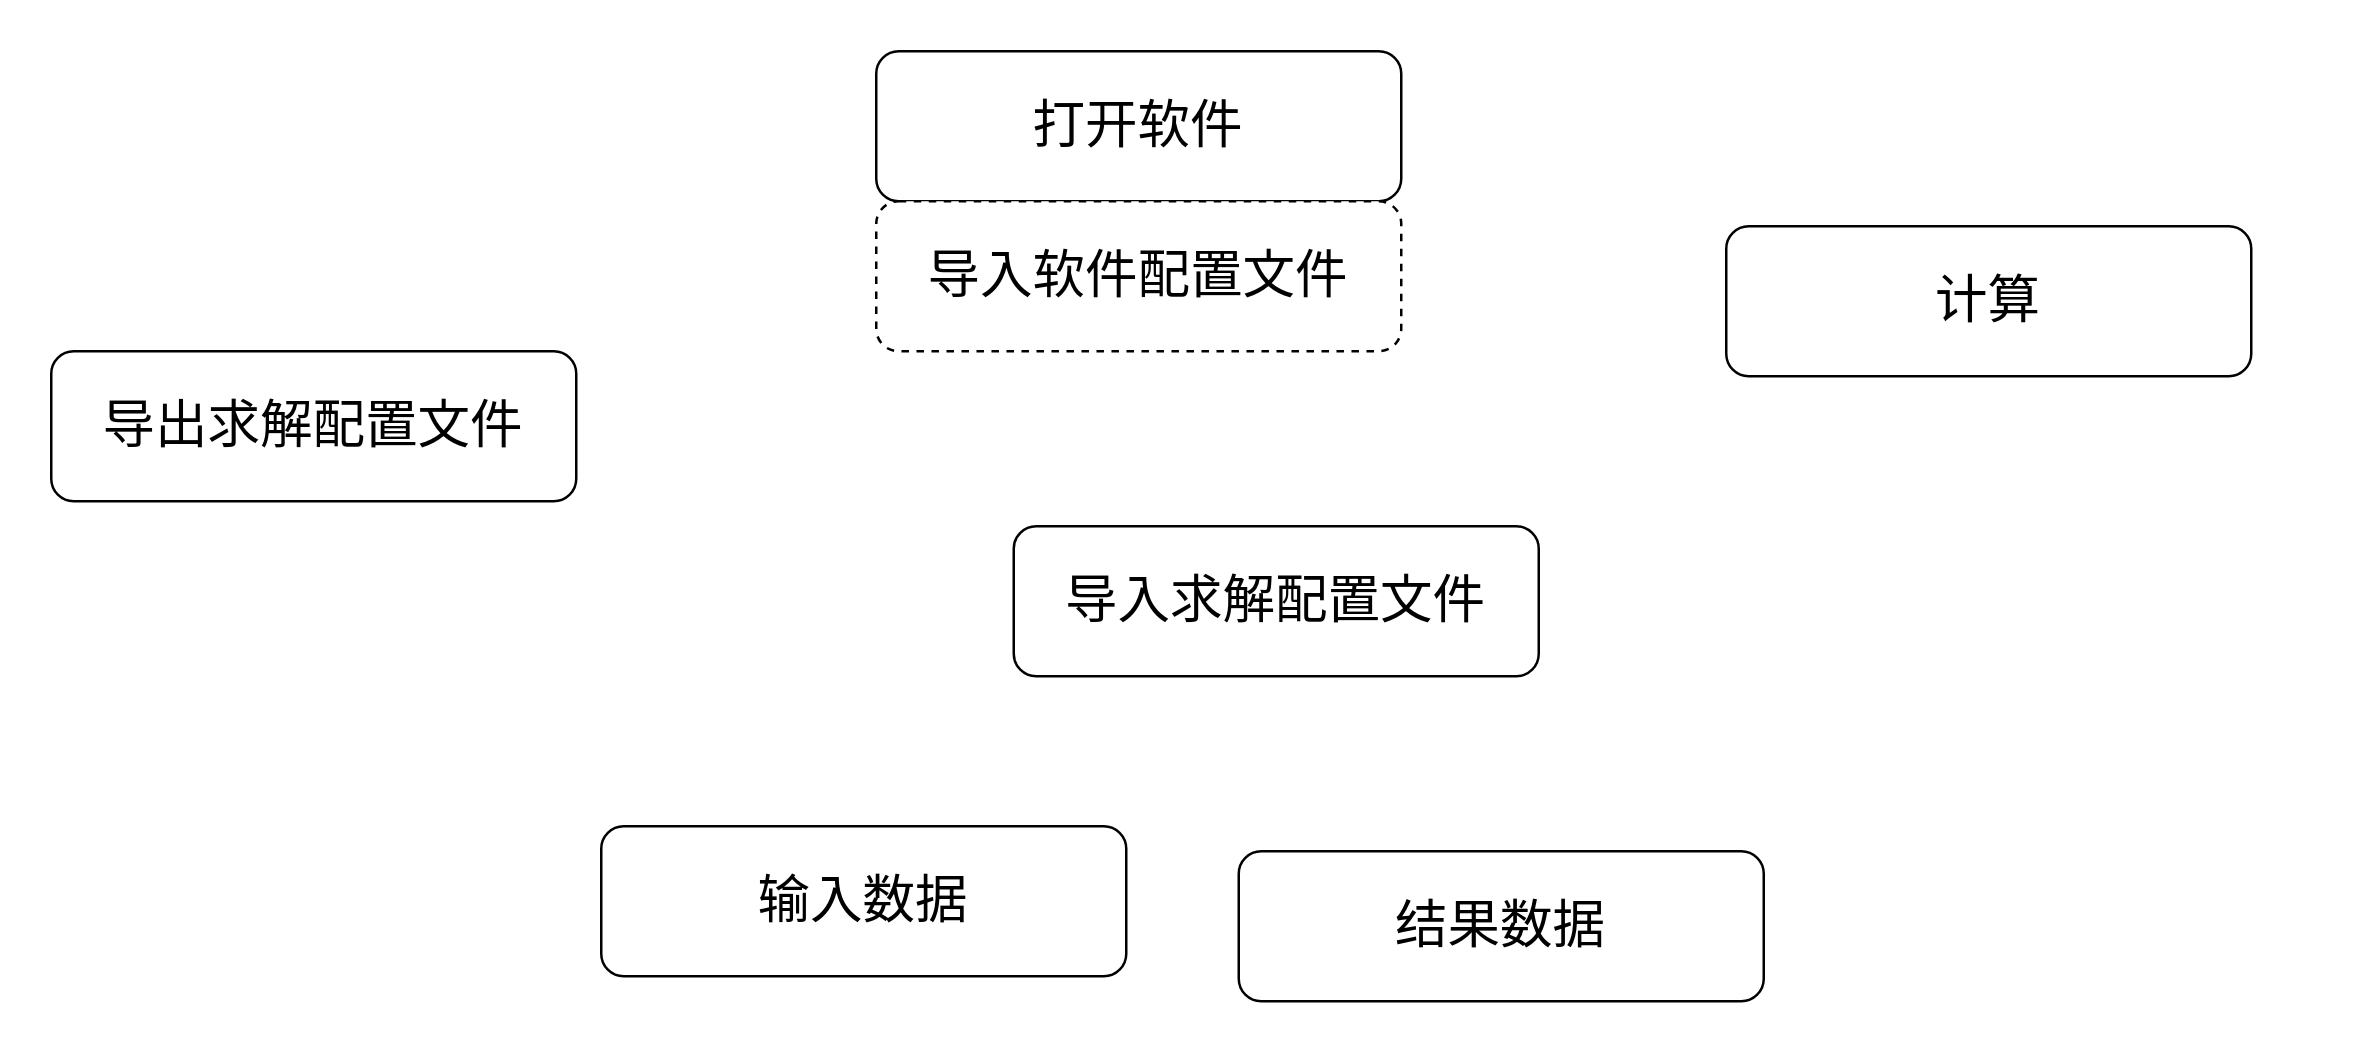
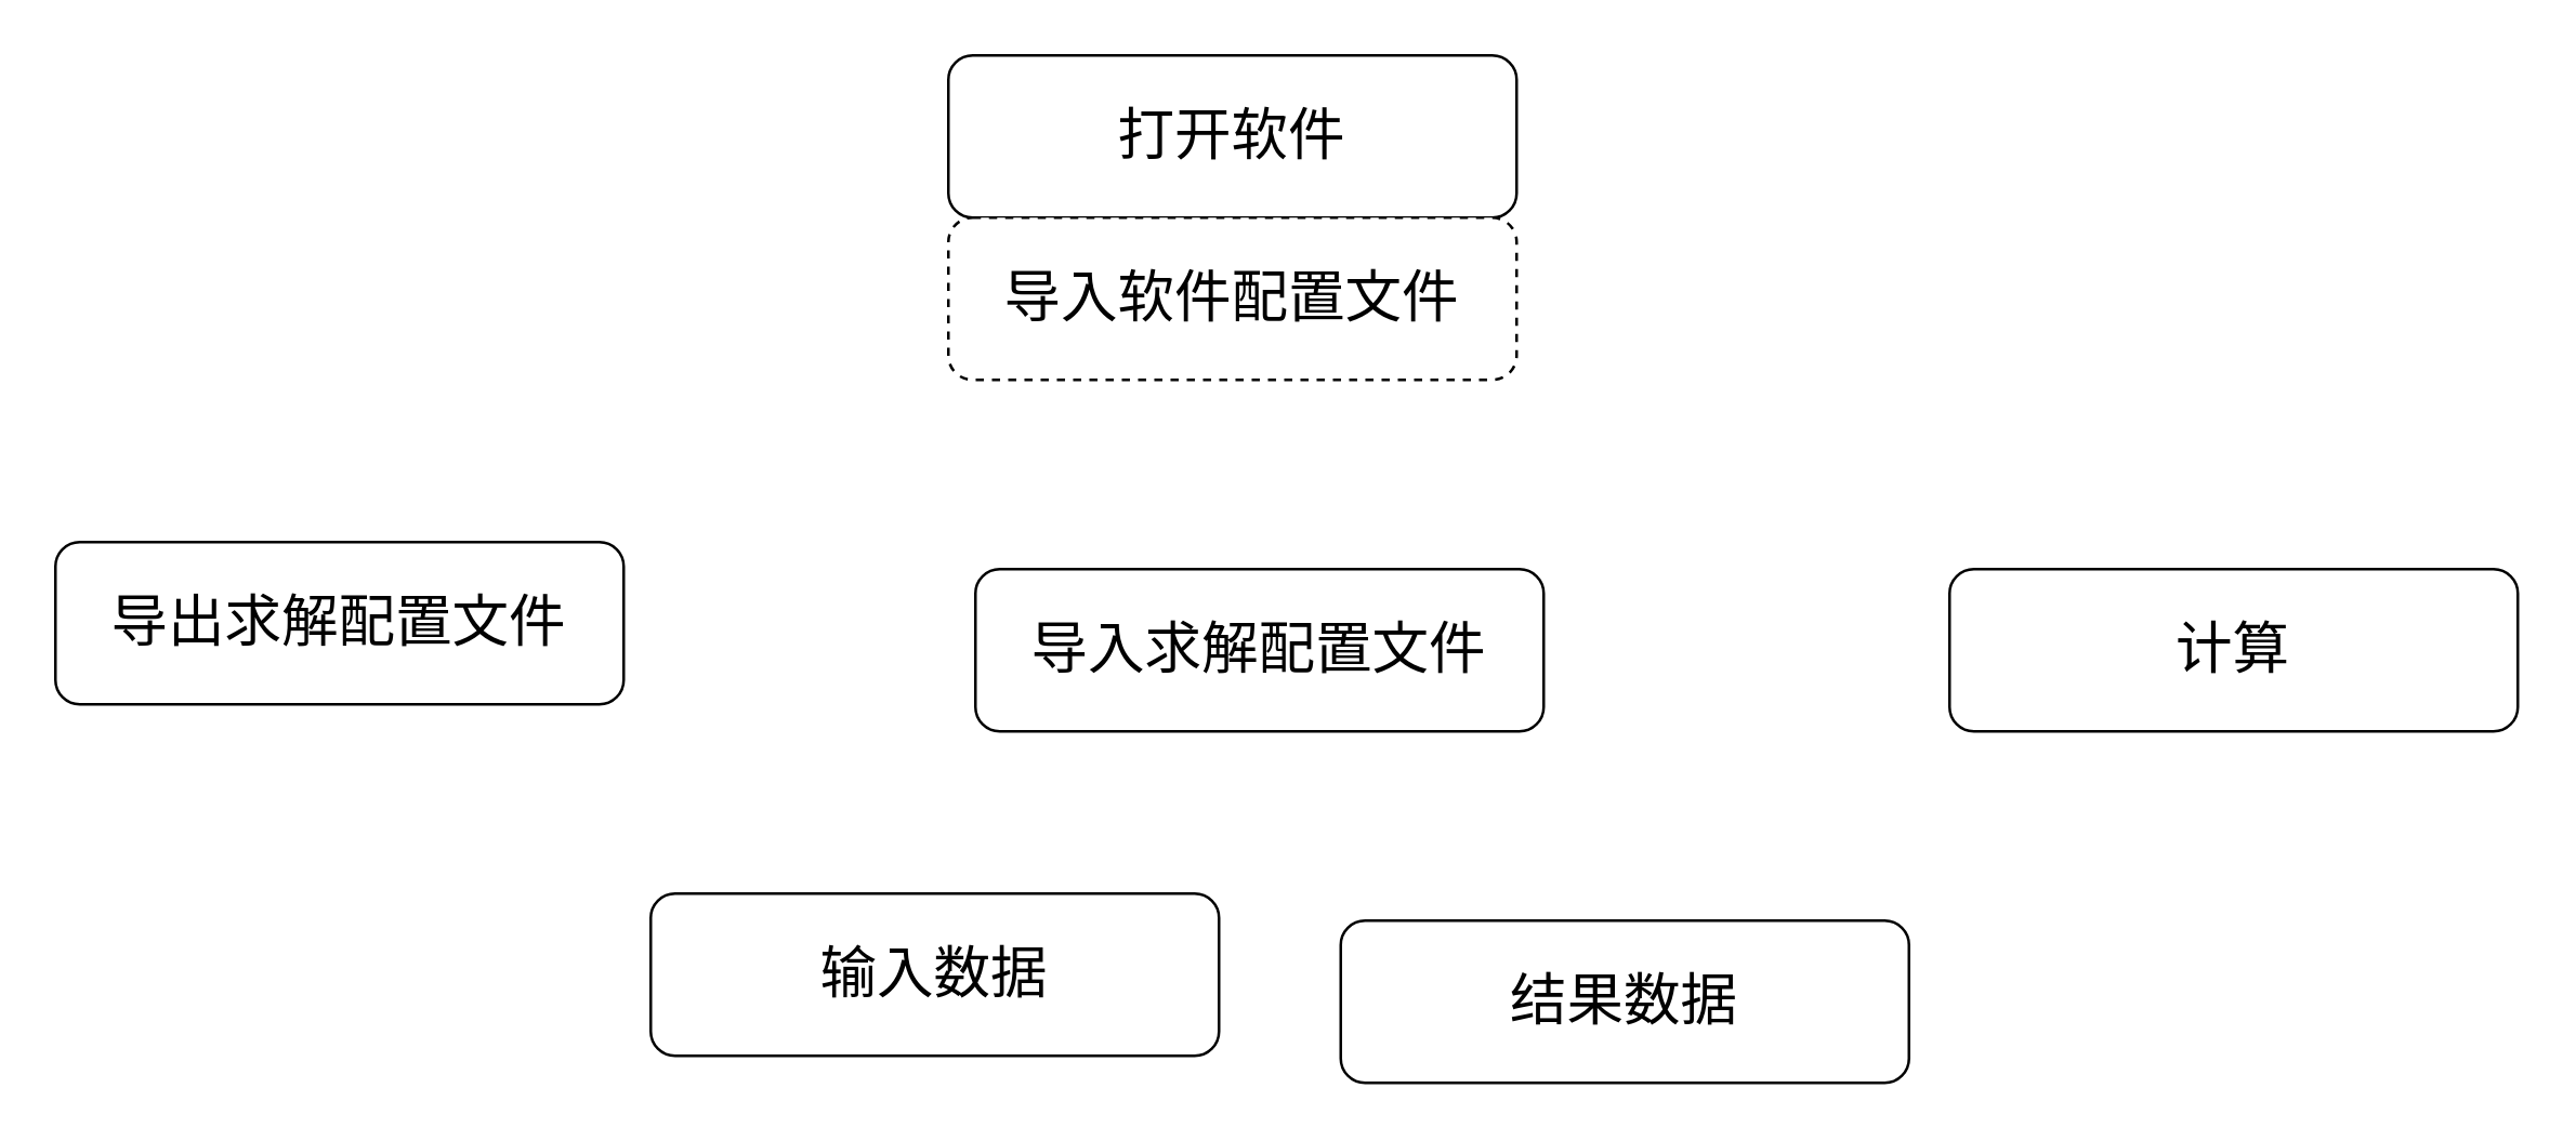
  <mxCell id="0" />
  <mxCell id="1" parent="0" />
  <mxCell id="2" value="&lt;font style=&quot;font-size: 21px;&quot;&gt;打开软件&lt;/font&gt;" style="rounded=1;whiteSpace=wrap;html=1;shadow=0;labelBackgroundColor=none;strokeWidth=1;fontFamily=Verdana;fontSize=8;align=center;" parent="1" vertex="1"><mxGeometry x="350" y="20" width="210" height="60" as="geometry" /></mxCell>
  <mxCell id="3" value="&lt;span style=&quot;font-size: 21px;&quot;&gt;导入软件配置文件&lt;/span&gt;" style="rounded=1;whiteSpace=wrap;html=1;shadow=0;labelBackgroundColor=none;strokeWidth=1;fontFamily=Verdana;fontSize=8;align=center;glass=0;dashed=1;" vertex="1" parent="1"><mxGeometry x="350" y="80" width="210" height="60" as="geometry" /></mxCell>
- <mxCell id="4" value="&lt;span style=&quot;font-size: 21px;&quot;&gt;导入求解配置文件&lt;/span&gt;" style="rounded=1;whiteSpace=wrap;html=1;shadow=0;labelBackgroundColor=none;strokeWidth=1;fontFamily=Verdana;fontSize=8;align=center;" vertex="1" parent="1"><mxGeometry x="405" y="210" width="210" height="60" as="geometry" /></mxCell>
- <mxCell id="5" value="计算" style="rounded=1;whiteSpace=wrap;html=1;shadow=0;labelBackgroundColor=none;strokeWidth=1;fontFamily=Verdana;fontSize=21;align=center;" vertex="1" parent="1"><mxGeometry x="690" y="90" width="210" height="60" as="geometry" /></mxCell>
- <mxCell id="6" value="&lt;span style=&quot;font-size: 21px;&quot;&gt;导出求解配置文件&lt;/span&gt;" style="rounded=1;whiteSpace=wrap;html=1;shadow=0;labelBackgroundColor=none;strokeWidth=1;fontFamily=Verdana;fontSize=8;align=center;" vertex="1" parent="1"><mxGeometry x="20" y="140" width="210" height="60" as="geometry" /></mxCell>
+ <mxCell id="4" value="&lt;span style=&quot;font-size: 21px;&quot;&gt;导入求解配置文件&lt;/span&gt;" style="rounded=1;whiteSpace=wrap;html=1;shadow=0;labelBackgroundColor=none;strokeWidth=1;fontFamily=Verdana;fontSize=8;align=center;" vertex="1" parent="1"><mxGeometry x="360" y="210" width="210" height="60" as="geometry" /></mxCell>
+ <mxCell id="5" value="计算" style="rounded=1;whiteSpace=wrap;html=1;shadow=0;labelBackgroundColor=none;strokeWidth=1;fontFamily=Verdana;fontSize=21;align=center;" vertex="1" parent="1"><mxGeometry x="720" y="210" width="210" height="60" as="geometry" /></mxCell>
+ <mxCell id="6" value="&lt;span style=&quot;font-size: 21px;&quot;&gt;导出求解配置文件&lt;/span&gt;" style="rounded=1;whiteSpace=wrap;html=1;shadow=0;labelBackgroundColor=none;strokeWidth=1;fontFamily=Verdana;fontSize=8;align=center;" vertex="1" parent="1"><mxGeometry x="20" y="200" width="210" height="60" as="geometry" /></mxCell>
  <mxCell id="7" value="&lt;span style=&quot;font-size: 21px;&quot;&gt;输入数据&lt;/span&gt;" style="rounded=1;whiteSpace=wrap;html=1;shadow=0;labelBackgroundColor=none;strokeWidth=1;fontFamily=Verdana;fontSize=8;align=center;" vertex="1" parent="1"><mxGeometry x="240" y="330" width="210" height="60" as="geometry" /></mxCell>
  <mxCell id="8" value="&lt;span style=&quot;font-size: 21px;&quot;&gt;结果数据&lt;/span&gt;" style="rounded=1;whiteSpace=wrap;html=1;shadow=0;labelBackgroundColor=none;strokeWidth=1;fontFamily=Verdana;fontSize=8;align=center;" vertex="1" parent="1"><mxGeometry x="495" y="340" width="210" height="60" as="geometry" /></mxCell>
